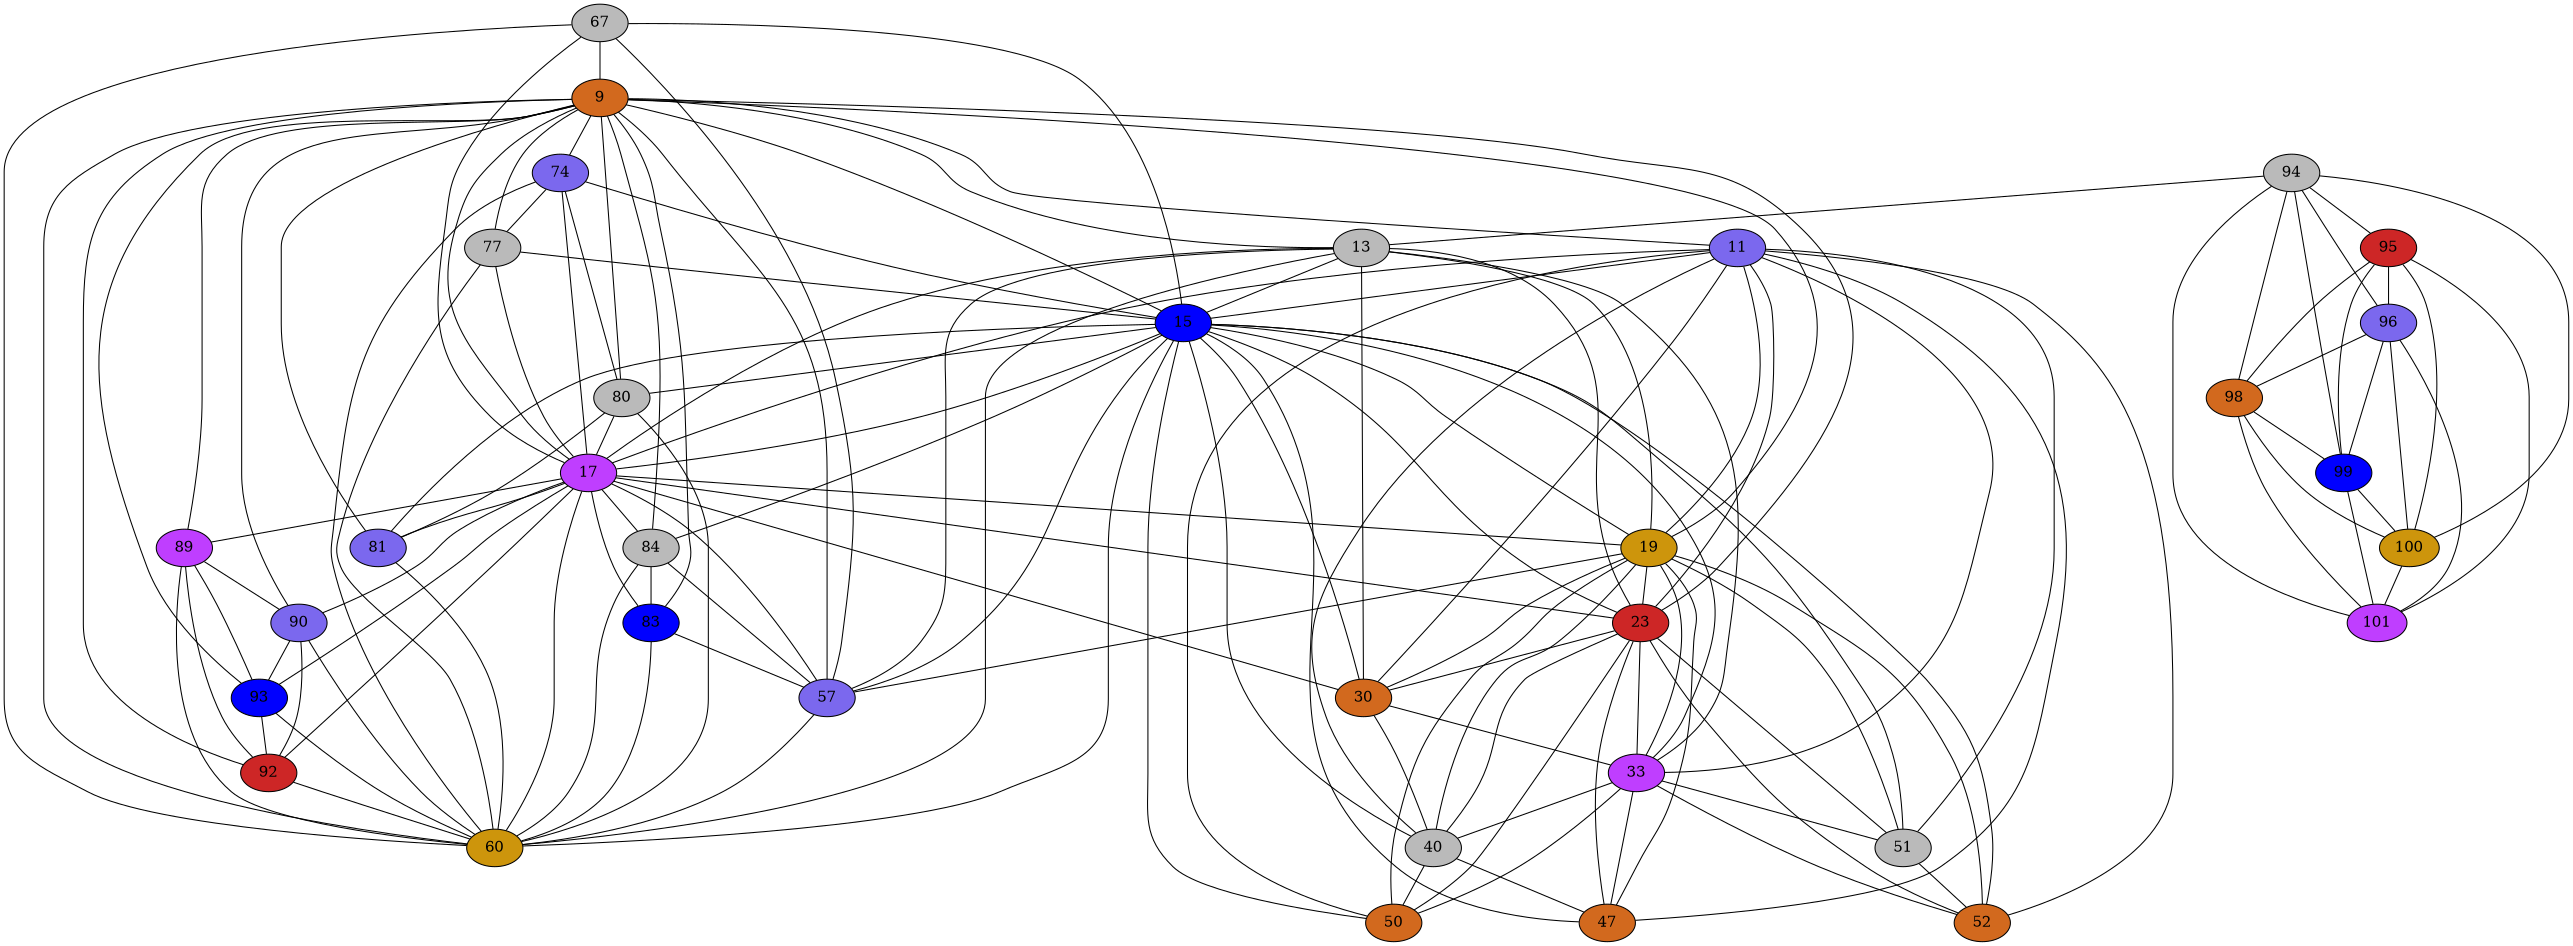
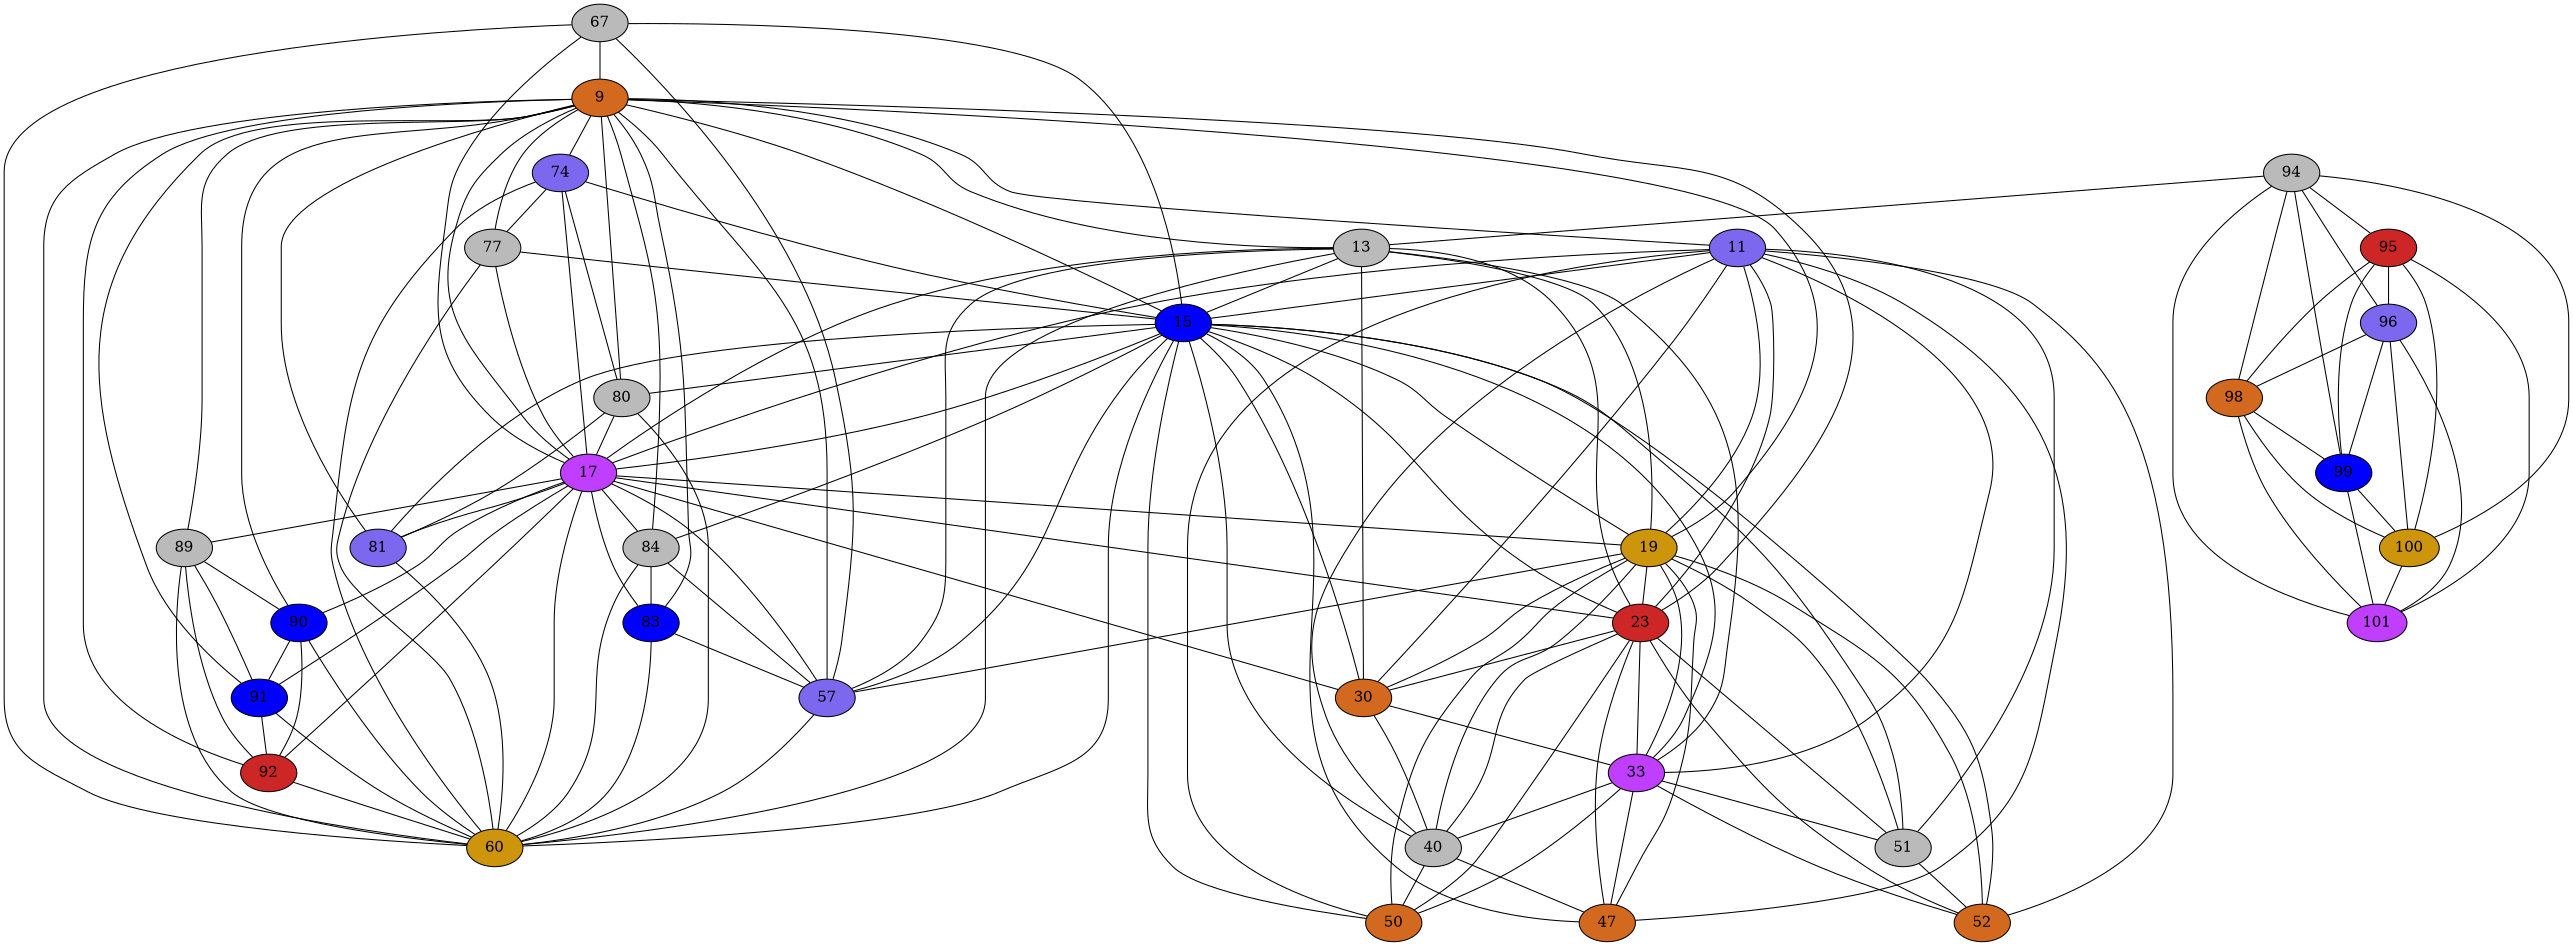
  strict graph {
    node [fillcolor=gray73 style=filled]
    n1 [label=67]
    n2 [fillcolor=darkorchid1 label=17]
    n3 [fillcolor=chocolate label=9]
    n4 [fillcolor=mediumslateblue label=57]
    n5 [fillcolor=darkgoldenrod3 label=60]
    n6 [fillcolor=blue1 label=15]
    n7 [fillcolor=mediumslateblue label=81]
    n8 [fillcolor=darkgoldenrod3 label=19]
    n9 [label=84]
    n10 [fillcolor=blue1 label=83]
    n11 [fillcolor=firebrick3 label=23]
-   n12 [fillcolor=darkorchid1 label=89]
-   n13 [fillcolor=mediumslateblue label=90]
-   n14 [fillcolor=blue1 label=93]
+   n12 [label=89]
+   n13 [fillcolor=blue1 label=90]
+   n14 [fillcolor=blue1 label=91]
    n15 [fillcolor=firebrick3 label=92]
    n16 [fillcolor=chocolate label=30]
    n17 [fillcolor=mediumslateblue label=74]
    n18 [fillcolor=mediumslateblue label=11]
    n19 [label=77]
    n20 [label=13]
    n21 [label=80]
    n22 [fillcolor=darkorchid1 label=33]
    n23 [label=40]
    n24 [fillcolor=chocolate label=47]
    n25 [fillcolor=chocolate label=50]
    n26 [label=51]
    n27 [fillcolor=chocolate label=52]
    n28 [label=94]
    n29 [fillcolor=mediumslateblue label=96]
    n30 [fillcolor=chocolate label=98]
    n31 [fillcolor=blue1 label=99]
    n32 [fillcolor=darkgoldenrod3 label=100]
    n33 [fillcolor=darkorchid1 label=101]
    n34 [fillcolor=firebrick3 label=95]
    n1 -- n2
    n1 -- n3
    n1 -- n4
    n1 -- n5
    n1 -- n6
    n2 -- n4
    n2 -- n5
    n2 -- n7
    n2 -- n8
    n2 -- n9
    n2 -- n10
    n2 -- n11
    n2 -- n12
    n2 -- n13
    n2 -- n14
    n2 -- n15
    n2 -- n16
    n3 -- n2
    n3 -- n4
    n3 -- n5
    n3 -- n6
    n3 -- n7
    n3 -- n8
    n3 -- n9
    n3 -- n10
    n3 -- n11
    n3 -- n12
    n3 -- n13
    n3 -- n14
    n3 -- n15
    n3 -- n17
    n3 -- n18
    n3 -- n19
    n3 -- n20
    n3 -- n21
    n4 -- n5
    n6 -- n2
    n6 -- n4
    n6 -- n5
    n6 -- n7
    n6 -- n8
    n6 -- n9
    n6 -- n11
    n6 -- n16
    n6 -- n21
    n6 -- n22
    n6 -- n23
    n6 -- n24
    n6 -- n25
    n6 -- n26
    n6 -- n27
    n7 -- n5
    n8 -- n4
    n8 -- n11
    n8 -- n16
    n8 -- n22
    n8 -- n23
    n8 -- n24
    n8 -- n25
    n8 -- n26
    n8 -- n27
    n9 -- n4
    n9 -- n5
    n9 -- n10
    n10 -- n4
    n10 -- n5
    n11 -- n16
    n11 -- n22
    n11 -- n23
    n11 -- n24
    n11 -- n25
    n11 -- n26
    n11 -- n27
    n12 -- n5
    n12 -- n13
    n12 -- n14
    n12 -- n15
    n13 -- n5
    n13 -- n14
    n13 -- n15
    n14 -- n5
    n14 -- n15
    n15 -- n5
    n16 -- n22
    n16 -- n23
    n17 -- n2
    n17 -- n5
    n17 -- n6
    n17 -- n19
    n17 -- n21
    n18 -- n2
    n18 -- n6
    n18 -- n8
    n18 -- n11
    n18 -- n16
    n18 -- n22
    n18 -- n23
    n18 -- n24
    n18 -- n25
    n18 -- n26
    n18 -- n27
    n19 -- n2
    n19 -- n5
    n19 -- n6
    n20 -- n2
    n20 -- n4
    n20 -- n5
    n20 -- n6
    n20 -- n8
    n20 -- n11
    n20 -- n16
    n20 -- n22
    n21 -- n2
    n21 -- n5
    n21 -- n7
    n22 -- n23
    n22 -- n24
    n22 -- n25
    n22 -- n26
    n22 -- n27
    n23 -- n24
    n23 -- n25
    n26 -- n27
    n28 -- n20
    n28 -- n29
    n28 -- n30
    n28 -- n31
    n28 -- n32
    n28 -- n33
    n28 -- n34
    n29 -- n30
    n29 -- n31
    n29 -- n32
    n29 -- n33
    n30 -- n31
    n30 -- n32
    n30 -- n33
    n31 -- n32
    n31 -- n33
    n32 -- n33
    n34 -- n29
    n34 -- n30
    n34 -- n31
    n34 -- n32
    n34 -- n33
  }
